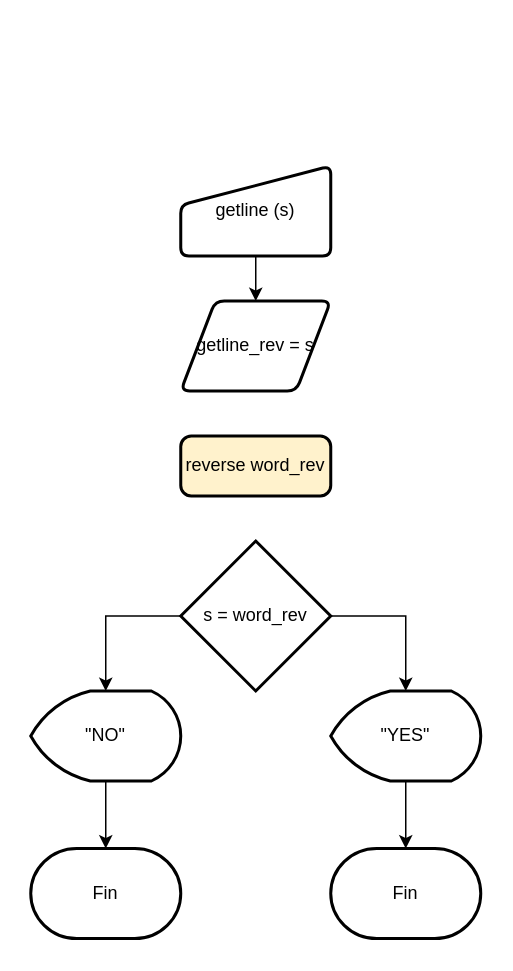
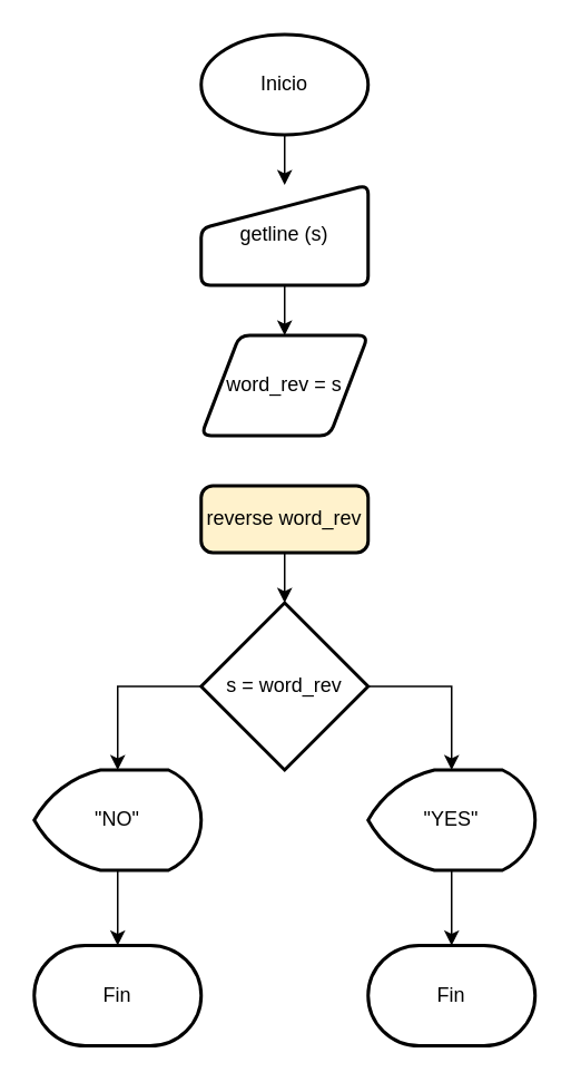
  <mxCell id="0" />
  <mxCell id="1" parent="0" />
+ <mxCell id="2" value="" style="edgeStyle=orthogonalEdgeStyle;rounded=0;orthogonalLoop=1;jettySize=auto;html=1;" edge="1" parent="1" source="3" target="5"><mxGeometry relative="1" as="geometry" /></mxCell>
+ <mxCell id="3" value="Inicio" style="strokeWidth=2;html=1;shape=mxgraph.flowchart.start_1;whiteSpace=wrap;" vertex="1" parent="1"><mxGeometry x="120" y="20" width="100" height="60" as="geometry" /></mxCell>
  <mxCell id="4" value="" style="edgeStyle=orthogonalEdgeStyle;rounded=0;orthogonalLoop=1;jettySize=auto;html=1;" edge="1" parent="1" source="5" target="6"><mxGeometry relative="1" as="geometry" /></mxCell>
  <mxCell id="5" value="getline (s)" style="html=1;strokeWidth=2;shape=manualInput;whiteSpace=wrap;rounded=1;size=26;arcSize=11;" vertex="1" parent="1"><mxGeometry x="120" y="110" width="100" height="60" as="geometry" /></mxCell>
- <mxCell id="6" value="getline_rev = s" style="shape=parallelogram;html=1;strokeWidth=2;perimeter=parallelogramPerimeter;whiteSpace=wrap;rounded=1;arcSize=12;size=0.23;" vertex="1" parent="1"><mxGeometry x="120" y="200" width="100" height="60" as="geometry" /></mxCell>
+ <mxCell id="6" value="word_rev = s" style="shape=parallelogram;html=1;strokeWidth=2;perimeter=parallelogramPerimeter;whiteSpace=wrap;rounded=1;arcSize=12;size=0.23;" vertex="1" parent="1"><mxGeometry x="120" y="200" width="100" height="60" as="geometry" /></mxCell>
+ <mxCell id="7" value="" style="edgeStyle=orthogonalEdgeStyle;rounded=0;orthogonalLoop=1;jettySize=auto;html=1;" edge="1" parent="1" source="8" target="9"><mxGeometry relative="1" as="geometry" /></mxCell>
  <mxCell id="8" value="reverse word_rev" style="rounded=1;whiteSpace=wrap;html=1;absoluteArcSize=1;arcSize=14;strokeWidth=2;fillColor=#fff2cc;" vertex="1" parent="1"><mxGeometry x="120" y="290" width="100" height="40" as="geometry" /></mxCell>
  <mxCell id="9" value="s = word_rev" style="strokeWidth=2;html=1;shape=mxgraph.flowchart.decision;whiteSpace=wrap;" vertex="1" parent="1"><mxGeometry x="120" y="360" width="100" height="100" as="geometry" /></mxCell>
  <mxCell id="10" value="" style="edgeStyle=orthogonalEdgeStyle;rounded=0;orthogonalLoop=1;jettySize=auto;html=1;" edge="1" parent="1" source="11" target="16"><mxGeometry relative="1" as="geometry" /></mxCell>
  <mxCell id="11" value="&quot;NO&quot;" style="strokeWidth=2;html=1;shape=mxgraph.flowchart.display;whiteSpace=wrap;" vertex="1" parent="1"><mxGeometry x="20" y="460" width="100" height="60" as="geometry" /></mxCell>
  <mxCell id="12" style="edgeStyle=orthogonalEdgeStyle;rounded=0;orthogonalLoop=1;jettySize=auto;html=1;entryX=0.5;entryY=0;entryDx=0;entryDy=0;entryPerimeter=0;" edge="1" parent="1" source="9" target="11"><mxGeometry relative="1" as="geometry"><Array as="points"><mxPoint x="70" y="410" /></Array></mxGeometry></mxCell>
  <mxCell id="13" value="" style="edgeStyle=orthogonalEdgeStyle;rounded=0;orthogonalLoop=1;jettySize=auto;html=1;" edge="1" parent="1" source="14" target="17"><mxGeometry relative="1" as="geometry" /></mxCell>
  <mxCell id="14" value="&quot;YES&quot;" style="strokeWidth=2;html=1;shape=mxgraph.flowchart.display;whiteSpace=wrap;" vertex="1" parent="1"><mxGeometry x="220" y="460" width="100" height="60" as="geometry" /></mxCell>
  <mxCell id="15" style="edgeStyle=orthogonalEdgeStyle;rounded=0;orthogonalLoop=1;jettySize=auto;html=1;entryX=0.5;entryY=0;entryDx=0;entryDy=0;entryPerimeter=0;" edge="1" parent="1" source="9" target="14"><mxGeometry relative="1" as="geometry"><Array as="points"><mxPoint x="270" y="410" /></Array></mxGeometry></mxCell>
  <mxCell id="16" value="Fin" style="strokeWidth=2;html=1;shape=mxgraph.flowchart.terminator;whiteSpace=wrap;" vertex="1" parent="1"><mxGeometry x="20" y="565" width="100" height="60" as="geometry" /></mxCell>
  <mxCell id="17" value="Fin" style="strokeWidth=2;html=1;shape=mxgraph.flowchart.terminator;whiteSpace=wrap;" vertex="1" parent="1"><mxGeometry x="220" y="565" width="100" height="60" as="geometry" /></mxCell>
